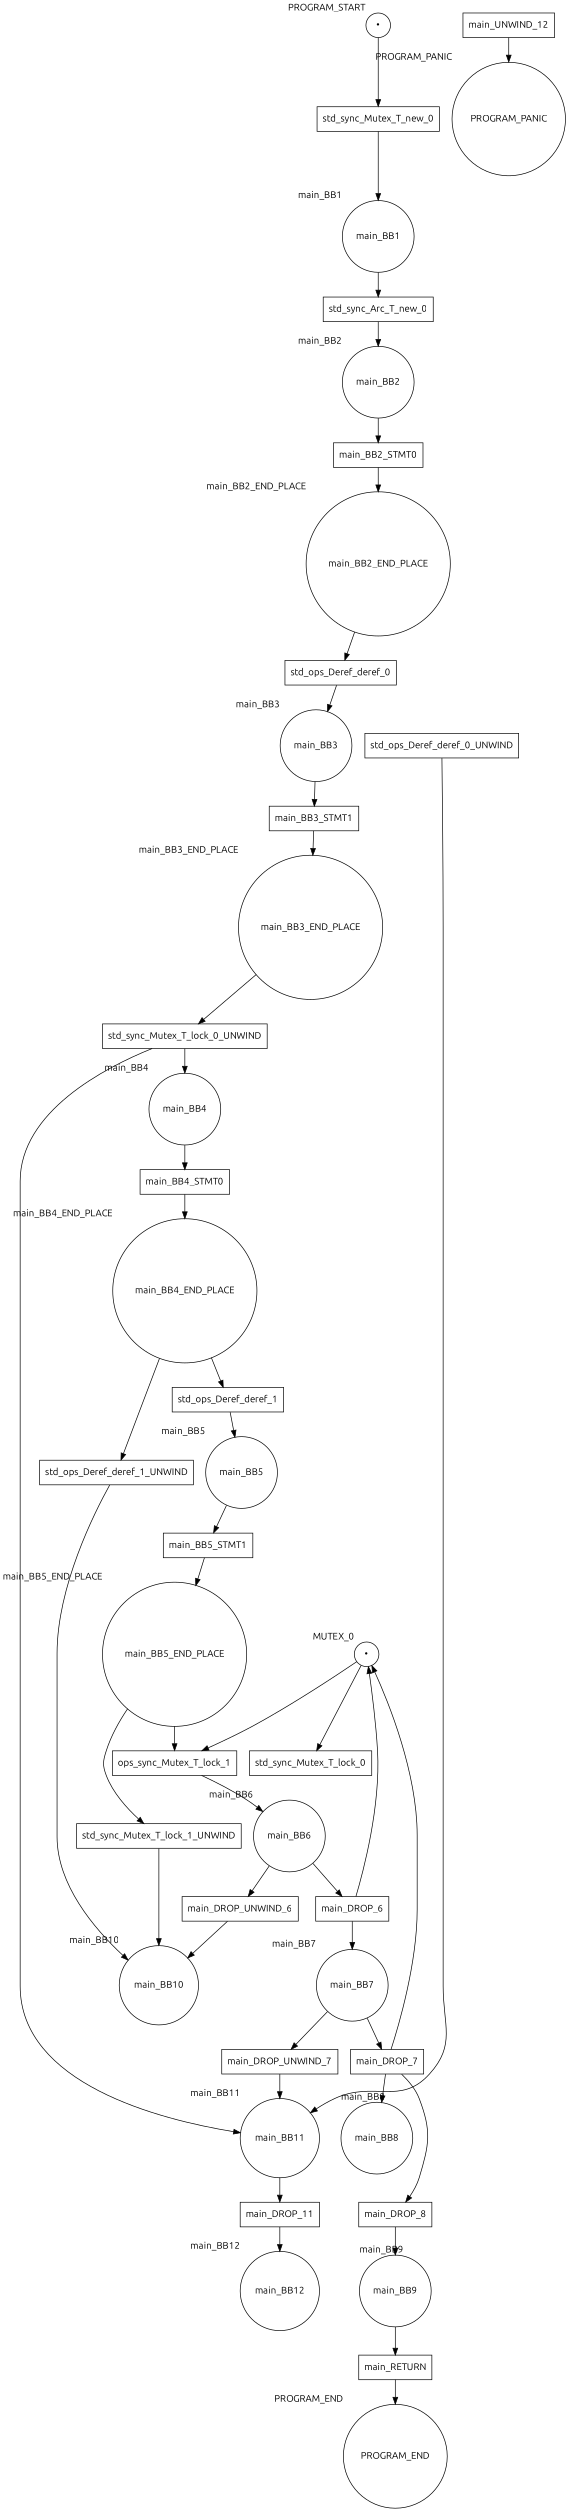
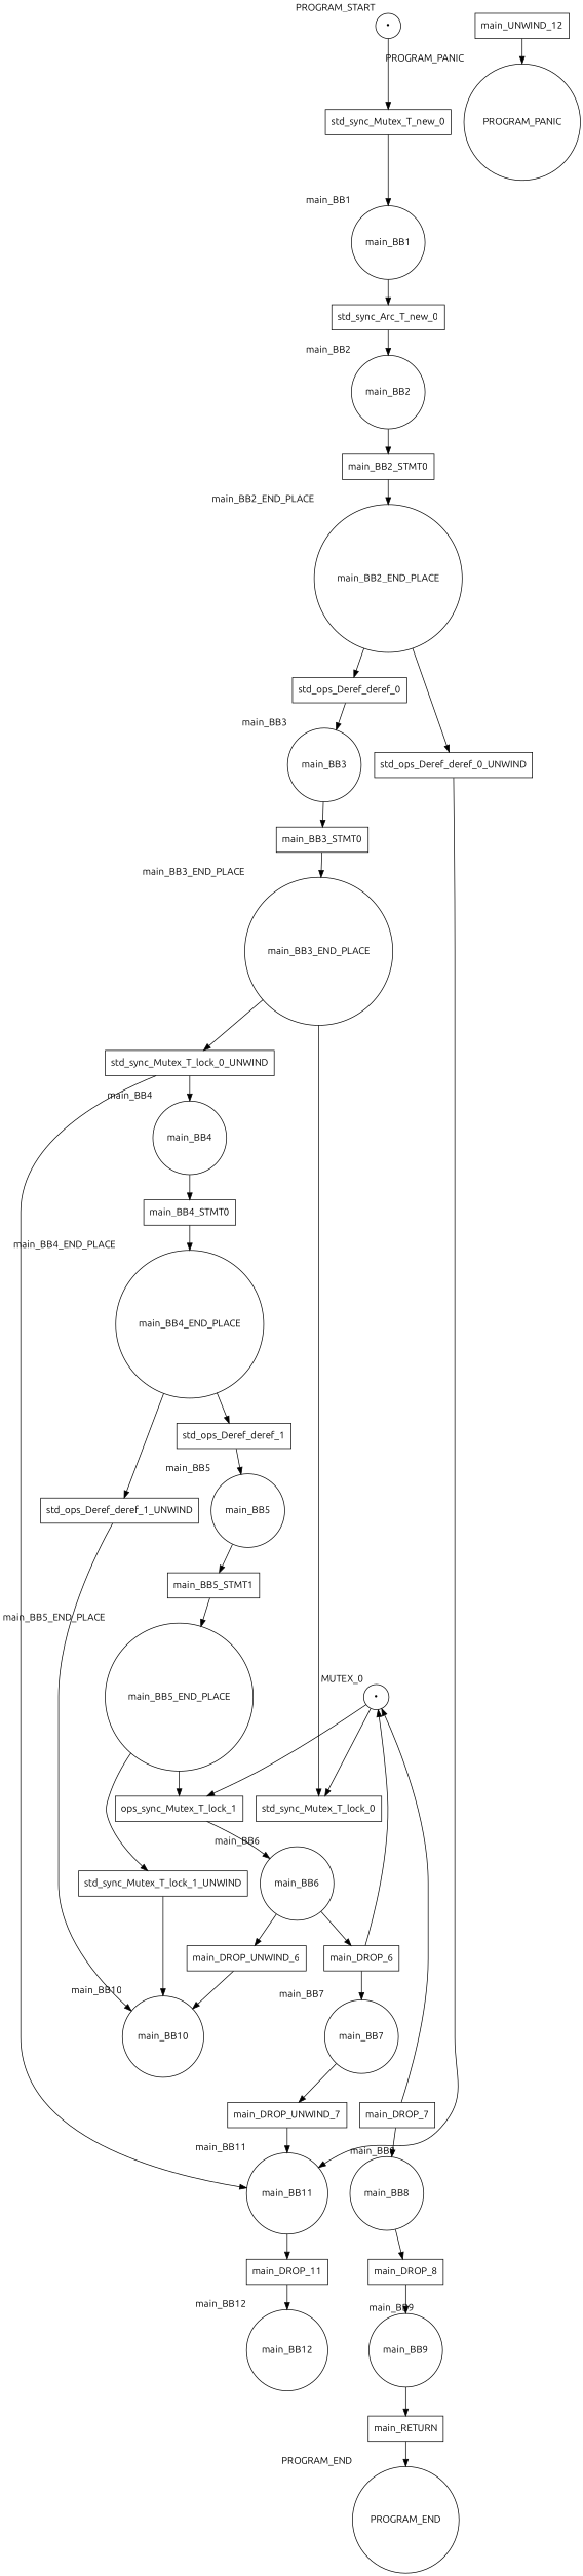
  digraph {
    fontname=Ubuntu
    node [fontname=Ubuntu shape=box]
    edge [fontname=Ubuntu]
    n1 [label="•" shape=circle xlabel=MUTEX_0]
    n2 [label=std_sync_Mutex_T_lock_0]
    n3 [label=ops_sync_Mutex_T_lock_1]
    main_BB6 [shape=circle xlabel=main_BB6]
    PROGRAM_END [shape=circle xlabel=PROGRAM_END]
    PROGRAM_PANIC [shape=circle xlabel=PROGRAM_PANIC]
    n7 [label="•" shape=circle xlabel=PROGRAM_START]
    n8 [label=std_sync_Mutex_T_new_0]
    main_BB1 [shape=circle xlabel=main_BB1]
    n10 [label=std_sync_Arc_T_new_0]
    main_BB2 [shape=circle xlabel=main_BB2]
    main_BB10 [shape=circle xlabel=main_BB10]
    main_BB11 [shape=circle xlabel=main_BB11]
    n14 [label=main_DROP_11]
    main_BB12 [shape=circle xlabel=main_BB12]
    n16 [label=main_UNWIND_12]
    n17 [label=main_BB2_STMT0]
    main_BB2_END_PLACE [shape=circle xlabel=main_BB2_END_PLACE]
    n19 [label=std_ops_Deref_deref_0]
    n20 [label=std_ops_Deref_deref_0_UNWIND]
    main_BB3 [shape=circle xlabel=main_BB3]
-   n22 [label=main_BB3_STMT1]
+   n22 [label=main_BB3_STMT0]
    main_BB3_END_PLACE [shape=circle xlabel=main_BB3_END_PLACE]
    n24 [label=std_sync_Mutex_T_lock_0_UNWIND]
    main_BB4 [shape=circle xlabel=main_BB4]
    n26 [label=main_BB4_STMT0]
    main_BB4_END_PLACE [shape=circle xlabel=main_BB4_END_PLACE]
    n28 [label=std_ops_Deref_deref_1]
    n29 [label=std_ops_Deref_deref_1_UNWIND]
    main_BB5 [shape=circle xlabel=main_BB5]
    n31 [label=main_BB5_STMT1]
    main_BB5_END_PLACE [shape=circle xlabel=main_BB5_END_PLACE]
    n33 [label=std_sync_Mutex_T_lock_1_UNWIND]
    n34 [label=main_DROP_6]
    n35 [label=main_DROP_UNWIND_6]
    main_BB7 [shape=circle xlabel=main_BB7]
    n37 [label=main_DROP_7]
    n38 [label=main_DROP_UNWIND_7]
    main_BB8 [shape=circle xlabel=main_BB8]
    n40 [label=main_DROP_8]
    main_BB9 [shape=circle xlabel=main_BB9]
    n42 [label=main_RETURN]
    n1 -> n2
    n1 -> n3
    n3 -> main_BB6
    main_BB6 -> n34
    main_BB6 -> n35
    n7 -> n8
    n8 -> main_BB1
    main_BB1 -> n10
    n10 -> main_BB2
    main_BB2 -> n17
    main_BB11 -> n14
    n14 -> main_BB12
    n16 -> PROGRAM_PANIC
    n17 -> main_BB2_END_PLACE
    main_BB2_END_PLACE -> n19
+   main_BB2_END_PLACE -> n20
    n19 -> main_BB3
    n20 -> main_BB11
    main_BB3 -> n22
    n22 -> main_BB3_END_PLACE
+   main_BB3_END_PLACE -> n2
    main_BB3_END_PLACE -> n24
    n24 -> main_BB11
    n24 -> main_BB4
    main_BB4 -> n26
    n26 -> main_BB4_END_PLACE
    main_BB4_END_PLACE -> n28
    main_BB4_END_PLACE -> n29
    n28 -> main_BB5
    n29 -> main_BB10
    main_BB5 -> n31
    n31 -> main_BB5_END_PLACE
    main_BB5_END_PLACE -> n3
    main_BB5_END_PLACE -> n33
    n33 -> main_BB10
    n34 -> n1
    n34 -> main_BB7
    n35 -> main_BB10
-   main_BB7 -> n37
    main_BB7 -> n38
    n37 -> n1
    n37 -> main_BB8
    n38 -> main_BB11
-   n37 -> n40
+   main_BB8 -> n40
    n40 -> main_BB9
    main_BB9 -> n42
    n42 -> PROGRAM_END
  }
